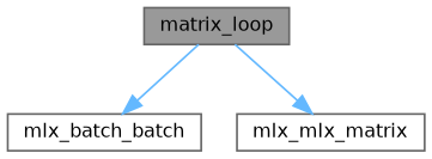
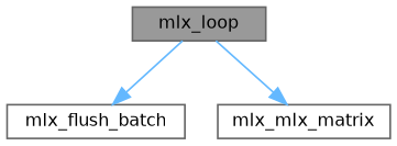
  digraph {
    rankdir=TB
    node [color=grey40 fillcolor=white fontname=Helvetica fontsize=10 shape=box style=filled]
    edge [color=steelblue1 fontname=Helvetica fontsize=10 labelfontname=Helvetica labelfontsize=10 style=solid]
-   n1 [color=gray40 fillcolor=grey60 fontcolor=black height=0.2 label=matrix_loop width=0.4]
-   n2 [height=0.2 label=mlx_batch_batch width=0.4]
+   n1 [color=gray40 fillcolor=grey60 fontcolor=black height=0.2 label=mlx_loop width=0.4]
+   n2 [height=0.2 label=mlx_flush_batch width=0.4]
    n3 [height=0.2 label=mlx_mlx_matrix width=0.4]
    n1 -> n2
    n1 -> n3
  }
